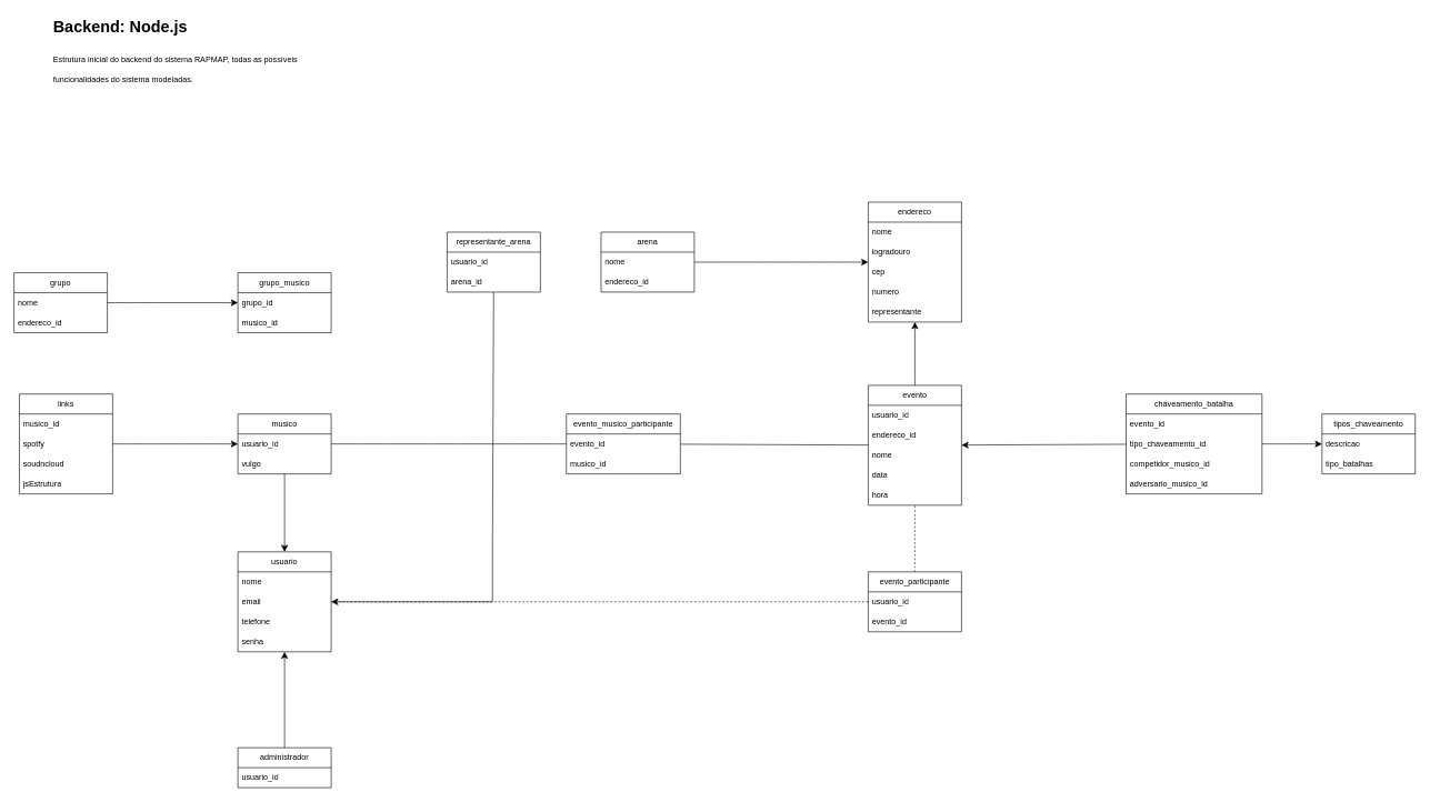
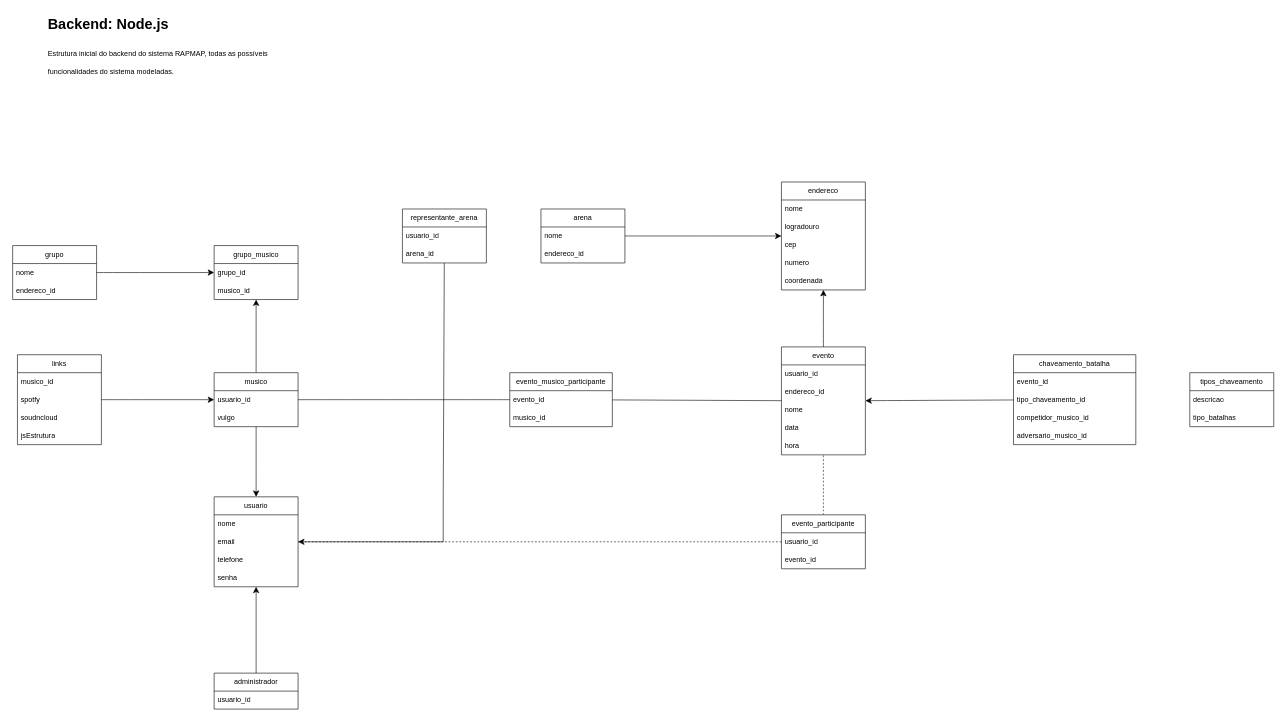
  <mxCell id="0" />
  <mxCell id="1" parent="0" />
  <mxCell id="2" style="edgeStyle=none;curved=1;rounded=0;orthogonalLoop=1;jettySize=auto;html=1;fontSize=12;startSize=8;endSize=8;startArrow=classic;startFill=1;endArrow=none;endFill=0;" parent="1" source="5" target="21" edge="1"><mxGeometry relative="1" as="geometry" /></mxCell>
  <mxCell id="3" style="edgeStyle=none;curved=1;rounded=0;orthogonalLoop=1;jettySize=auto;html=1;fontSize=12;startSize=8;endSize=8;startArrow=classic;startFill=1;endArrow=none;endFill=0;" parent="1" source="5" target="15" edge="1"><mxGeometry relative="1" as="geometry" /></mxCell>
  <mxCell id="4" style="edgeStyle=none;curved=0;rounded=0;orthogonalLoop=1;jettySize=auto;html=1;fontSize=12;startSize=8;endSize=8;startArrow=classic;startFill=1;endArrow=none;endFill=0;" parent="1" source="5" target="18" edge="1"><mxGeometry relative="1" as="geometry"><Array as="points"><mxPoint x="738" y="903" /><mxPoint x="738" y="835" /></Array></mxGeometry></mxCell>
  <mxCell id="5" value="usuario" style="swimlane;fontStyle=0;childLayout=stackLayout;horizontal=1;startSize=30;horizontalStack=0;resizeParent=1;resizeParentMax=0;resizeLast=0;collapsible=1;marginBottom=0;whiteSpace=wrap;html=1;" parent="1" vertex="1"><mxGeometry x="356" y="828" width="140" height="150" as="geometry" /></mxCell>
  <mxCell id="6" value="nome" style="text;strokeColor=none;fillColor=none;align=left;verticalAlign=middle;spacingLeft=4;spacingRight=4;overflow=hidden;points=[[0,0.5],[1,0.5]];portConstraint=eastwest;rotatable=0;whiteSpace=wrap;html=1;" parent="5" vertex="1"><mxGeometry y="30" width="140" height="30" as="geometry" /></mxCell>
  <mxCell id="7" value="email" style="text;strokeColor=none;fillColor=none;align=left;verticalAlign=middle;spacingLeft=4;spacingRight=4;overflow=hidden;points=[[0,0.5],[1,0.5]];portConstraint=eastwest;rotatable=0;whiteSpace=wrap;html=1;" parent="5" vertex="1"><mxGeometry y="60" width="140" height="30" as="geometry" /></mxCell>
  <mxCell id="8" value="telefone" style="text;strokeColor=none;fillColor=none;align=left;verticalAlign=middle;spacingLeft=4;spacingRight=4;overflow=hidden;points=[[0,0.5],[1,0.5]];portConstraint=eastwest;rotatable=0;whiteSpace=wrap;html=1;" parent="5" vertex="1"><mxGeometry y="90" width="140" height="30" as="geometry" /></mxCell>
  <mxCell id="9" value="senha" style="text;strokeColor=none;fillColor=none;align=left;verticalAlign=middle;spacingLeft=4;spacingRight=4;overflow=hidden;points=[[0,0.5],[1,0.5]];portConstraint=eastwest;rotatable=0;whiteSpace=wrap;html=1;" parent="5" vertex="1"><mxGeometry y="120" width="140" height="30" as="geometry" /></mxCell>
  <mxCell id="10" style="edgeStyle=none;curved=1;rounded=0;orthogonalLoop=1;jettySize=auto;html=1;fontSize=12;startSize=8;endSize=8;" edge="1" parent="1" source="11" target="47"><mxGeometry relative="1" as="geometry" /></mxCell>
  <mxCell id="11" value="arena" style="swimlane;fontStyle=0;childLayout=stackLayout;horizontal=1;startSize=30;horizontalStack=0;resizeParent=1;resizeParentMax=0;resizeLast=0;collapsible=1;marginBottom=0;whiteSpace=wrap;html=1;" parent="1" vertex="1"><mxGeometry x="901" y="348" width="140" height="90" as="geometry" /></mxCell>
  <mxCell id="12" value="nome" style="text;strokeColor=none;fillColor=none;align=left;verticalAlign=middle;spacingLeft=4;spacingRight=4;overflow=hidden;points=[[0,0.5],[1,0.5]];portConstraint=eastwest;rotatable=0;whiteSpace=wrap;html=1;" parent="11" vertex="1"><mxGeometry y="30" width="140" height="30" as="geometry" /></mxCell>
  <mxCell id="13" value="endereco_id" style="text;strokeColor=none;fillColor=none;align=left;verticalAlign=middle;spacingLeft=4;spacingRight=4;overflow=hidden;points=[[0,0.5],[1,0.5]];portConstraint=eastwest;rotatable=0;whiteSpace=wrap;html=1;" parent="11" vertex="1"><mxGeometry y="60" width="140" height="30" as="geometry" /></mxCell>
+ <mxCell id="14" style="edgeStyle=none;curved=1;rounded=0;orthogonalLoop=1;jettySize=auto;html=1;fontSize=12;startSize=8;endSize=8;" parent="1" source="15" target="44" edge="1"><mxGeometry relative="1" as="geometry" /></mxCell>
  <mxCell id="15" value="musico" style="swimlane;fontStyle=0;childLayout=stackLayout;horizontal=1;startSize=30;horizontalStack=0;resizeParent=1;resizeParentMax=0;resizeLast=0;collapsible=1;marginBottom=0;whiteSpace=wrap;html=1;" parent="1" vertex="1"><mxGeometry x="356" y="621" width="140" height="90" as="geometry" /></mxCell>
  <mxCell id="16" value="usuario_id" style="text;strokeColor=none;fillColor=none;align=left;verticalAlign=middle;spacingLeft=4;spacingRight=4;overflow=hidden;points=[[0,0.5],[1,0.5]];portConstraint=eastwest;rotatable=0;whiteSpace=wrap;html=1;" parent="15" vertex="1"><mxGeometry y="30" width="140" height="30" as="geometry" /></mxCell>
  <mxCell id="17" value="vulgo" style="text;strokeColor=none;fillColor=none;align=left;verticalAlign=middle;spacingLeft=4;spacingRight=4;overflow=hidden;points=[[0,0.5],[1,0.5]];portConstraint=eastwest;rotatable=0;whiteSpace=wrap;html=1;" parent="15" vertex="1"><mxGeometry y="60" width="140" height="30" as="geometry" /></mxCell>
  <mxCell id="18" value="representante_arena" style="swimlane;fontStyle=0;childLayout=stackLayout;horizontal=1;startSize=30;horizontalStack=0;resizeParent=1;resizeParentMax=0;resizeLast=0;collapsible=1;marginBottom=0;whiteSpace=wrap;html=1;" parent="1" vertex="1"><mxGeometry x="670" y="348" width="140" height="90" as="geometry" /></mxCell>
  <mxCell id="19" value="usuario_id" style="text;strokeColor=none;fillColor=none;align=left;verticalAlign=middle;spacingLeft=4;spacingRight=4;overflow=hidden;points=[[0,0.5],[1,0.5]];portConstraint=eastwest;rotatable=0;whiteSpace=wrap;html=1;" parent="18" vertex="1"><mxGeometry y="30" width="140" height="30" as="geometry" /></mxCell>
  <mxCell id="20" value="arena_id" style="text;strokeColor=none;fillColor=none;align=left;verticalAlign=middle;spacingLeft=4;spacingRight=4;overflow=hidden;points=[[0,0.5],[1,0.5]];portConstraint=eastwest;rotatable=0;whiteSpace=wrap;html=1;" parent="18" vertex="1"><mxGeometry y="60" width="140" height="30" as="geometry" /></mxCell>
  <mxCell id="21" value="administrador" style="swimlane;fontStyle=0;childLayout=stackLayout;horizontal=1;startSize=30;horizontalStack=0;resizeParent=1;resizeParentMax=0;resizeLast=0;collapsible=1;marginBottom=0;whiteSpace=wrap;html=1;" parent="1" vertex="1"><mxGeometry x="356" y="1122" width="140" height="60" as="geometry" /></mxCell>
  <mxCell id="22" value="usuario_id" style="text;strokeColor=none;fillColor=none;align=left;verticalAlign=middle;spacingLeft=4;spacingRight=4;overflow=hidden;points=[[0,0.5],[1,0.5]];portConstraint=eastwest;rotatable=0;whiteSpace=wrap;html=1;" parent="21" vertex="1"><mxGeometry y="30" width="140" height="30" as="geometry" /></mxCell>
  <mxCell id="23" style="edgeStyle=none;curved=1;rounded=0;orthogonalLoop=1;jettySize=auto;html=1;fontSize=12;startSize=8;endSize=8;" edge="1" parent="1" source="24" target="47"><mxGeometry relative="1" as="geometry" /></mxCell>
  <mxCell id="24" value="evento" style="swimlane;fontStyle=0;childLayout=stackLayout;horizontal=1;startSize=30;horizontalStack=0;resizeParent=1;resizeParentMax=0;resizeLast=0;collapsible=1;marginBottom=0;whiteSpace=wrap;html=1;" parent="1" vertex="1"><mxGeometry x="1302" y="578" width="140" height="180" as="geometry" /></mxCell>
  <mxCell id="25" value="usuario_id" style="text;strokeColor=none;fillColor=none;align=left;verticalAlign=middle;spacingLeft=4;spacingRight=4;overflow=hidden;points=[[0,0.5],[1,0.5]];portConstraint=eastwest;rotatable=0;whiteSpace=wrap;html=1;" parent="24" vertex="1"><mxGeometry y="30" width="140" height="30" as="geometry" /></mxCell>
  <mxCell id="26" value="endereco_id" style="text;strokeColor=none;fillColor=none;align=left;verticalAlign=middle;spacingLeft=4;spacingRight=4;overflow=hidden;points=[[0,0.5],[1,0.5]];portConstraint=eastwest;rotatable=0;whiteSpace=wrap;html=1;" vertex="1" parent="24"><mxGeometry y="60" width="140" height="30" as="geometry" /></mxCell>
  <mxCell id="27" value="nome" style="text;strokeColor=none;fillColor=none;align=left;verticalAlign=middle;spacingLeft=4;spacingRight=4;overflow=hidden;points=[[0,0.5],[1,0.5]];portConstraint=eastwest;rotatable=0;whiteSpace=wrap;html=1;" parent="24" vertex="1"><mxGeometry y="90" width="140" height="30" as="geometry" /></mxCell>
  <mxCell id="28" value="data" style="text;strokeColor=none;fillColor=none;align=left;verticalAlign=middle;spacingLeft=4;spacingRight=4;overflow=hidden;points=[[0,0.5],[1,0.5]];portConstraint=eastwest;rotatable=0;whiteSpace=wrap;html=1;" parent="24" vertex="1"><mxGeometry y="120" width="140" height="30" as="geometry" /></mxCell>
  <mxCell id="29" value="hora" style="text;strokeColor=none;fillColor=none;align=left;verticalAlign=middle;spacingLeft=4;spacingRight=4;overflow=hidden;points=[[0,0.5],[1,0.5]];portConstraint=eastwest;rotatable=0;whiteSpace=wrap;html=1;" parent="24" vertex="1"><mxGeometry y="150" width="140" height="30" as="geometry" /></mxCell>
  <mxCell id="30" style="edgeStyle=none;curved=1;rounded=0;orthogonalLoop=1;jettySize=auto;html=1;fontSize=12;startSize=8;endSize=8;endArrow=none;endFill=0;" parent="1" source="32" target="24" edge="1"><mxGeometry relative="1" as="geometry" /></mxCell>
  <mxCell id="31" style="edgeStyle=none;curved=1;rounded=0;orthogonalLoop=1;jettySize=auto;html=1;fontSize=12;startSize=8;endSize=8;endArrow=none;endFill=0;" parent="1" source="32" target="15" edge="1"><mxGeometry relative="1" as="geometry" /></mxCell>
  <mxCell id="32" value="evento_musico_participante" style="swimlane;fontStyle=0;childLayout=stackLayout;horizontal=1;startSize=30;horizontalStack=0;resizeParent=1;resizeParentMax=0;resizeLast=0;collapsible=1;marginBottom=0;whiteSpace=wrap;html=1;" parent="1" vertex="1"><mxGeometry x="849" y="621" width="171" height="90" as="geometry" /></mxCell>
  <mxCell id="33" value="evento_id" style="text;strokeColor=none;fillColor=none;align=left;verticalAlign=middle;spacingLeft=4;spacingRight=4;overflow=hidden;points=[[0,0.5],[1,0.5]];portConstraint=eastwest;rotatable=0;whiteSpace=wrap;html=1;" parent="32" vertex="1"><mxGeometry y="30" width="171" height="30" as="geometry" /></mxCell>
  <mxCell id="34" value="musico_id" style="text;strokeColor=none;fillColor=none;align=left;verticalAlign=middle;spacingLeft=4;spacingRight=4;overflow=hidden;points=[[0,0.5],[1,0.5]];portConstraint=eastwest;rotatable=0;whiteSpace=wrap;html=1;" parent="32" vertex="1"><mxGeometry y="60" width="171" height="30" as="geometry" /></mxCell>
  <mxCell id="35" style="edgeStyle=none;curved=1;rounded=0;orthogonalLoop=1;jettySize=auto;html=1;fontSize=12;startSize=8;endSize=8;endArrow=none;endFill=0;dashed=1;" parent="1" source="37" target="24" edge="1"><mxGeometry relative="1" as="geometry" /></mxCell>
  <mxCell id="36" style="edgeStyle=none;curved=0;rounded=0;orthogonalLoop=1;jettySize=auto;html=1;fontSize=12;startSize=8;endSize=8;endArrow=none;endFill=0;dashed=1;" parent="1" source="37" target="5" edge="1"><mxGeometry relative="1" as="geometry" /></mxCell>
  <mxCell id="37" value="evento_participante" style="swimlane;fontStyle=0;childLayout=stackLayout;horizontal=1;startSize=30;horizontalStack=0;resizeParent=1;resizeParentMax=0;resizeLast=0;collapsible=1;marginBottom=0;whiteSpace=wrap;html=1;" parent="1" vertex="1"><mxGeometry x="1302" y="858" width="140" height="90" as="geometry" /></mxCell>
  <mxCell id="38" value="usuario_id" style="text;strokeColor=none;fillColor=none;align=left;verticalAlign=middle;spacingLeft=4;spacingRight=4;overflow=hidden;points=[[0,0.5],[1,0.5]];portConstraint=eastwest;rotatable=0;whiteSpace=wrap;html=1;" parent="37" vertex="1"><mxGeometry y="30" width="140" height="30" as="geometry" /></mxCell>
  <mxCell id="39" value="evento_id" style="text;strokeColor=none;fillColor=none;align=left;verticalAlign=middle;spacingLeft=4;spacingRight=4;overflow=hidden;points=[[0,0.5],[1,0.5]];portConstraint=eastwest;rotatable=0;whiteSpace=wrap;html=1;" parent="37" vertex="1"><mxGeometry y="60" width="140" height="30" as="geometry" /></mxCell>
  <mxCell id="40" style="edgeStyle=none;curved=1;rounded=0;orthogonalLoop=1;jettySize=auto;html=1;fontSize=12;startSize=8;endSize=8;" parent="1" source="41" target="44" edge="1"><mxGeometry relative="1" as="geometry" /></mxCell>
  <mxCell id="41" value="grupo" style="swimlane;fontStyle=0;childLayout=stackLayout;horizontal=1;startSize=30;horizontalStack=0;resizeParent=1;resizeParentMax=0;resizeLast=0;collapsible=1;marginBottom=0;whiteSpace=wrap;html=1;" parent="1" vertex="1"><mxGeometry x="20" y="409" width="140" height="90" as="geometry" /></mxCell>
  <mxCell id="42" value="nome" style="text;strokeColor=none;fillColor=none;align=left;verticalAlign=middle;spacingLeft=4;spacingRight=4;overflow=hidden;points=[[0,0.5],[1,0.5]];portConstraint=eastwest;rotatable=0;whiteSpace=wrap;html=1;" parent="41" vertex="1"><mxGeometry y="30" width="140" height="30" as="geometry" /></mxCell>
  <mxCell id="43" value="endereco_id" style="text;strokeColor=none;fillColor=none;align=left;verticalAlign=middle;spacingLeft=4;spacingRight=4;overflow=hidden;points=[[0,0.5],[1,0.5]];portConstraint=eastwest;rotatable=0;whiteSpace=wrap;html=1;" parent="41" vertex="1"><mxGeometry y="60" width="140" height="30" as="geometry" /></mxCell>
  <mxCell id="44" value="grupo_musico" style="swimlane;fontStyle=0;childLayout=stackLayout;horizontal=1;startSize=30;horizontalStack=0;resizeParent=1;resizeParentMax=0;resizeLast=0;collapsible=1;marginBottom=0;whiteSpace=wrap;html=1;" parent="1" vertex="1"><mxGeometry x="356" y="409" width="140" height="90" as="geometry" /></mxCell>
  <mxCell id="45" value="grupo_id" style="text;strokeColor=none;fillColor=none;align=left;verticalAlign=middle;spacingLeft=4;spacingRight=4;overflow=hidden;points=[[0,0.5],[1,0.5]];portConstraint=eastwest;rotatable=0;whiteSpace=wrap;html=1;" parent="44" vertex="1"><mxGeometry y="30" width="140" height="30" as="geometry" /></mxCell>
  <mxCell id="46" value="musico_id&lt;span style=&quot;white-space: pre;&quot;&gt;&#09;&lt;/span&gt;" style="text;strokeColor=none;fillColor=none;align=left;verticalAlign=middle;spacingLeft=4;spacingRight=4;overflow=hidden;points=[[0,0.5],[1,0.5]];portConstraint=eastwest;rotatable=0;whiteSpace=wrap;html=1;" parent="44" vertex="1"><mxGeometry y="60" width="140" height="30" as="geometry" /></mxCell>
  <mxCell id="47" value="endereco" style="swimlane;fontStyle=0;childLayout=stackLayout;horizontal=1;startSize=30;horizontalStack=0;resizeParent=1;resizeParentMax=0;resizeLast=0;collapsible=1;marginBottom=0;whiteSpace=wrap;html=1;" parent="1" vertex="1"><mxGeometry x="1302" y="303" width="140" height="180" as="geometry" /></mxCell>
  <mxCell id="48" value="nome" style="text;strokeColor=none;fillColor=none;align=left;verticalAlign=middle;spacingLeft=4;spacingRight=4;overflow=hidden;points=[[0,0.5],[1,0.5]];portConstraint=eastwest;rotatable=0;whiteSpace=wrap;html=1;" parent="47" vertex="1"><mxGeometry y="30" width="140" height="30" as="geometry" /></mxCell>
  <mxCell id="49" value="logradouro" style="text;strokeColor=none;fillColor=none;align=left;verticalAlign=middle;spacingLeft=4;spacingRight=4;overflow=hidden;points=[[0,0.5],[1,0.5]];portConstraint=eastwest;rotatable=0;whiteSpace=wrap;html=1;" parent="47" vertex="1"><mxGeometry y="60" width="140" height="30" as="geometry" /></mxCell>
  <mxCell id="50" value="cep" style="text;strokeColor=none;fillColor=none;align=left;verticalAlign=middle;spacingLeft=4;spacingRight=4;overflow=hidden;points=[[0,0.5],[1,0.5]];portConstraint=eastwest;rotatable=0;whiteSpace=wrap;html=1;" parent="47" vertex="1"><mxGeometry y="90" width="140" height="30" as="geometry" /></mxCell>
  <mxCell id="51" value="numero" style="text;strokeColor=none;fillColor=none;align=left;verticalAlign=middle;spacingLeft=4;spacingRight=4;overflow=hidden;points=[[0,0.5],[1,0.5]];portConstraint=eastwest;rotatable=0;whiteSpace=wrap;html=1;" parent="47" vertex="1"><mxGeometry y="120" width="140" height="30" as="geometry" /></mxCell>
- <mxCell id="52" value="representante" style="text;strokeColor=none;fillColor=none;align=left;verticalAlign=middle;spacingLeft=4;spacingRight=4;overflow=hidden;points=[[0,0.5],[1,0.5]];portConstraint=eastwest;rotatable=0;whiteSpace=wrap;html=1;" parent="47" vertex="1"><mxGeometry y="150" width="140" height="30" as="geometry" /></mxCell>
+ <mxCell id="52" value="coordenada" style="text;strokeColor=none;fillColor=none;align=left;verticalAlign=middle;spacingLeft=4;spacingRight=4;overflow=hidden;points=[[0,0.5],[1,0.5]];portConstraint=eastwest;rotatable=0;whiteSpace=wrap;html=1;" parent="47" vertex="1"><mxGeometry y="150" width="140" height="30" as="geometry" /></mxCell>
  <mxCell id="53" value="&lt;h1 style=&quot;margin-top: 0px;&quot;&gt;&lt;span style=&quot;background-color: initial;&quot;&gt;Backend: Node.js&lt;/span&gt;&lt;/h1&gt;&lt;h1 style=&quot;margin-top: 0px;&quot;&gt;&lt;span style=&quot;background-color: initial; font-size: 12px; font-weight: normal;&quot;&gt;Estrutura inicial do backend do sistema RAPMAP, todas as possíveis funcionalidades do sistema modeladas.&lt;/span&gt;&lt;br&gt;&lt;/h1&gt;" style="text;html=1;whiteSpace=wrap;overflow=hidden;rounded=0;" vertex="1" parent="1"><mxGeometry x="77" y="20" width="379" height="120" as="geometry" /></mxCell>
  <mxCell id="54" style="edgeStyle=none;curved=1;rounded=0;orthogonalLoop=1;jettySize=auto;html=1;fontSize=12;startSize=8;endSize=8;" edge="1" parent="1" source="55" target="15"><mxGeometry relative="1" as="geometry" /></mxCell>
  <mxCell id="55" value="links" style="swimlane;fontStyle=0;childLayout=stackLayout;horizontal=1;startSize=30;horizontalStack=0;resizeParent=1;resizeParentMax=0;resizeLast=0;collapsible=1;marginBottom=0;whiteSpace=wrap;html=1;" vertex="1" parent="1"><mxGeometry x="28" y="591" width="140" height="150" as="geometry" /></mxCell>
  <mxCell id="56" value="musico_id" style="text;strokeColor=none;fillColor=none;align=left;verticalAlign=middle;spacingLeft=4;spacingRight=4;overflow=hidden;points=[[0,0.5],[1,0.5]];portConstraint=eastwest;rotatable=0;whiteSpace=wrap;html=1;" vertex="1" parent="55"><mxGeometry y="30" width="140" height="30" as="geometry" /></mxCell>
  <mxCell id="57" value="spotfy" style="text;strokeColor=none;fillColor=none;align=left;verticalAlign=middle;spacingLeft=4;spacingRight=4;overflow=hidden;points=[[0,0.5],[1,0.5]];portConstraint=eastwest;rotatable=0;whiteSpace=wrap;html=1;" vertex="1" parent="55"><mxGeometry y="60" width="140" height="30" as="geometry" /></mxCell>
  <mxCell id="58" value="soudncloud" style="text;strokeColor=none;fillColor=none;align=left;verticalAlign=middle;spacingLeft=4;spacingRight=4;overflow=hidden;points=[[0,0.5],[1,0.5]];portConstraint=eastwest;rotatable=0;whiteSpace=wrap;html=1;" vertex="1" parent="55"><mxGeometry y="90" width="140" height="30" as="geometry" /></mxCell>
  <mxCell id="59" value="jsEstrutura" style="text;strokeColor=none;fillColor=none;align=left;verticalAlign=middle;spacingLeft=4;spacingRight=4;overflow=hidden;points=[[0,0.5],[1,0.5]];portConstraint=eastwest;rotatable=0;whiteSpace=wrap;html=1;" vertex="1" parent="55"><mxGeometry y="120" width="140" height="30" as="geometry" /></mxCell>
  <mxCell id="60" style="edgeStyle=none;curved=1;rounded=0;orthogonalLoop=1;jettySize=auto;html=1;fontSize=12;startSize=8;endSize=8;" edge="1" parent="1" source="61" target="24"><mxGeometry relative="1" as="geometry" /></mxCell>
  <mxCell id="61" value="chaveamento_batalha" style="swimlane;fontStyle=0;childLayout=stackLayout;horizontal=1;startSize=30;horizontalStack=0;resizeParent=1;resizeParentMax=0;resizeLast=0;collapsible=1;marginBottom=0;whiteSpace=wrap;html=1;" vertex="1" parent="1"><mxGeometry x="1689" y="591" width="204" height="150" as="geometry" /></mxCell>
  <mxCell id="62" value="evento_id" style="text;strokeColor=none;fillColor=none;align=left;verticalAlign=middle;spacingLeft=4;spacingRight=4;overflow=hidden;points=[[0,0.5],[1,0.5]];portConstraint=eastwest;rotatable=0;whiteSpace=wrap;html=1;" vertex="1" parent="61"><mxGeometry y="30" width="204" height="30" as="geometry" /></mxCell>
  <mxCell id="63" value="tipo_chaveamento_id" style="text;strokeColor=none;fillColor=none;align=left;verticalAlign=middle;spacingLeft=4;spacingRight=4;overflow=hidden;points=[[0,0.5],[1,0.5]];portConstraint=eastwest;rotatable=0;whiteSpace=wrap;html=1;" vertex="1" parent="61"><mxGeometry y="60" width="204" height="30" as="geometry" /></mxCell>
  <mxCell id="64" value="competidor_musico_id" style="text;strokeColor=none;fillColor=none;align=left;verticalAlign=middle;spacingLeft=4;spacingRight=4;overflow=hidden;points=[[0,0.5],[1,0.5]];portConstraint=eastwest;rotatable=0;whiteSpace=wrap;html=1;" vertex="1" parent="61"><mxGeometry y="90" width="204" height="30" as="geometry" /></mxCell>
  <mxCell id="65" value="adversario_musico_id" style="text;strokeColor=none;fillColor=none;align=left;verticalAlign=middle;spacingLeft=4;spacingRight=4;overflow=hidden;points=[[0,0.5],[1,0.5]];portConstraint=eastwest;rotatable=0;whiteSpace=wrap;html=1;" vertex="1" parent="61"><mxGeometry y="120" width="204" height="30" as="geometry" /></mxCell>
- <mxCell id="66" style="edgeStyle=none;curved=1;rounded=0;orthogonalLoop=1;jettySize=auto;html=1;fontSize=12;startSize=8;endSize=8;startArrow=classic;startFill=1;endArrow=none;endFill=0;" edge="1" parent="1" source="67" target="61"><mxGeometry relative="1" as="geometry" /></mxCell>
  <mxCell id="67" value="tipos_chaveamento" style="swimlane;fontStyle=0;childLayout=stackLayout;horizontal=1;startSize=30;horizontalStack=0;resizeParent=1;resizeParentMax=0;resizeLast=0;collapsible=1;marginBottom=0;whiteSpace=wrap;html=1;" vertex="1" parent="1"><mxGeometry x="1983" y="621" width="140" height="90" as="geometry" /></mxCell>
  <mxCell id="68" value="descricao" style="text;strokeColor=none;fillColor=none;align=left;verticalAlign=middle;spacingLeft=4;spacingRight=4;overflow=hidden;points=[[0,0.5],[1,0.5]];portConstraint=eastwest;rotatable=0;whiteSpace=wrap;html=1;" vertex="1" parent="67"><mxGeometry y="30" width="140" height="30" as="geometry" /></mxCell>
  <mxCell id="69" value="tipo_batalhas" style="text;strokeColor=none;fillColor=none;align=left;verticalAlign=middle;spacingLeft=4;spacingRight=4;overflow=hidden;points=[[0,0.5],[1,0.5]];portConstraint=eastwest;rotatable=0;whiteSpace=wrap;html=1;" vertex="1" parent="67"><mxGeometry y="60" width="140" height="30" as="geometry" /></mxCell>
